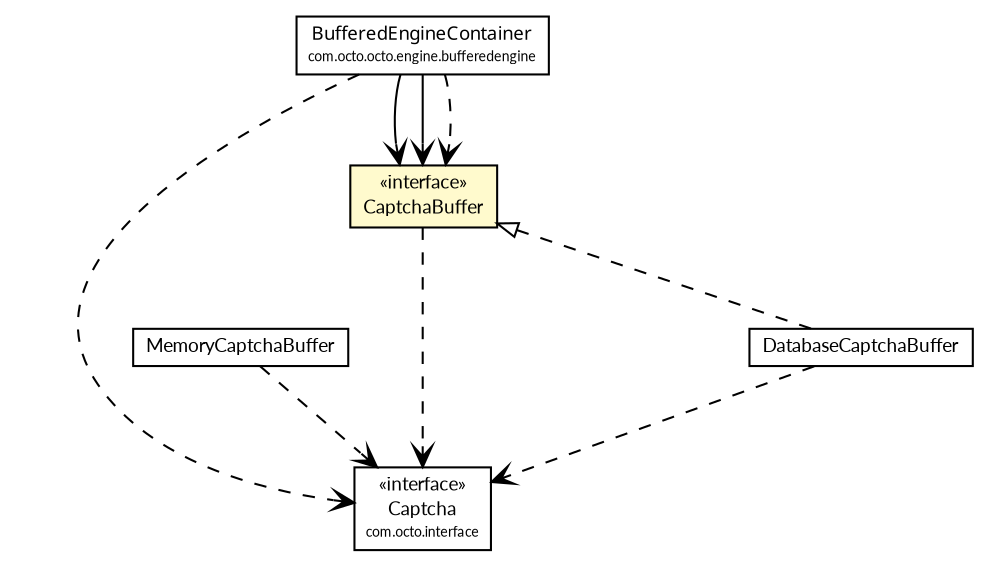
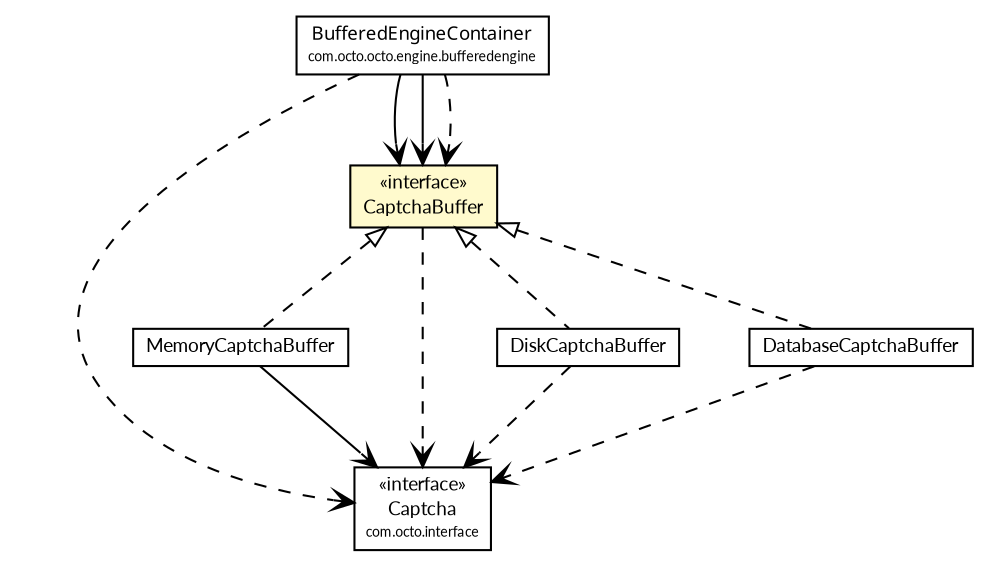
  digraph {
    fontname=Lato
    node [fontcolor=black fontname=Lato fontsize=9.0 shape=plaintext]
    edge [arrowhead=open color=black fontcolor=black fontname=Lato fontsize=10.0 headport=p labelfontname=arial labelfontsize=10 style=dashed tailport=p]
    n1 [label=<<table border="0" cellborder="1" cellspacing="0" cellpadding="2" port="p" href="./MemoryCaptchaBuffer.html"> 		<tr><td><table border="0" cellspacing="0" cellpadding="1"> 			<tr><td> MemoryCaptchaBuffer </td></tr> 		</table></td></tr> 		</table>>]
    n2 [label=<<table border="0" cellborder="1" cellspacing="0" cellpadding="2" port="p" href="http://java.sun.com/j2se/1.4.2/docs/api/com/octo/captcha/Captcha.html"> 		<tr><td><table border="0" cellspacing="0" cellpadding="1"> 			<tr><td> &laquo;interface&raquo; </td></tr> 			<tr><td> Captcha </td></tr> 			<tr><td><font point-size="7.0"> com.octo.interface </font></td></tr> 		</table></td></tr> 		</table>>]
+   n3 [label=<<table border="0" cellborder="1" cellspacing="0" cellpadding="2" port="p" href="./DiskCaptchaBuffer.html"> 		<tr><td><table border="0" cellspacing="0" cellpadding="1"> 			<tr><td> DiskCaptchaBuffer </td></tr> 		</table></td></tr> 		</table>>]
    n4 [label=<<table border="0" cellborder="1" cellspacing="0" cellpadding="2" port="p" href="./DatabaseCaptchaBuffer.html"> 		<tr><td><table border="0" cellspacing="0" cellpadding="1"> 			<tr><td> DatabaseCaptchaBuffer </td></tr> 		</table></td></tr> 		</table>>]
    n5 [label=<<table border="0" cellborder="1" cellspacing="0" cellpadding="2" port="p" bgcolor="lemonChiffon" href="./CaptchaBuffer.html"> 		<tr><td><table border="0" cellspacing="0" cellpadding="1"> 			<tr><td> &laquo;interface&raquo; </td></tr> 			<tr><td> CaptchaBuffer </td></tr> 		</table></td></tr> 		</table>>]
    n6 [label=<<table border="0" cellborder="1" cellspacing="0" cellpadding="2" port="p" href="../BufferedEngineContainer.html"> 		<tr><td><table border="0" cellspacing="0" cellpadding="1"> 			<tr><td><font face="ariali"> BufferedEngineContainer </font></td></tr> 			<tr><td><font point-size="7.0"> com.octo.octo.engine.bufferedengine </font></td></tr> 		</table></td></tr> 		</table>>]
-   n1 -> n2
+   n1 -> n2 [style=solid]
+   n3 -> n2
    n4 -> n2
+   n5 -> n1 [arrowtail=empty dir=back fontsize=10 arrowhead="" color="" fontcolor=""]
    n5 -> n2
+   n5 -> n3 [arrowtail=empty dir=back fontsize=10 arrowhead="" color="" fontcolor=""]
    n5 -> n4 [arrowtail=empty dir=back fontsize=10 arrowhead="" color="" fontcolor=""]
    n6 -> n2
    n6 -> n5 [style=""]
    n6 -> n5 [style=""]
    n6 -> n5
  }
